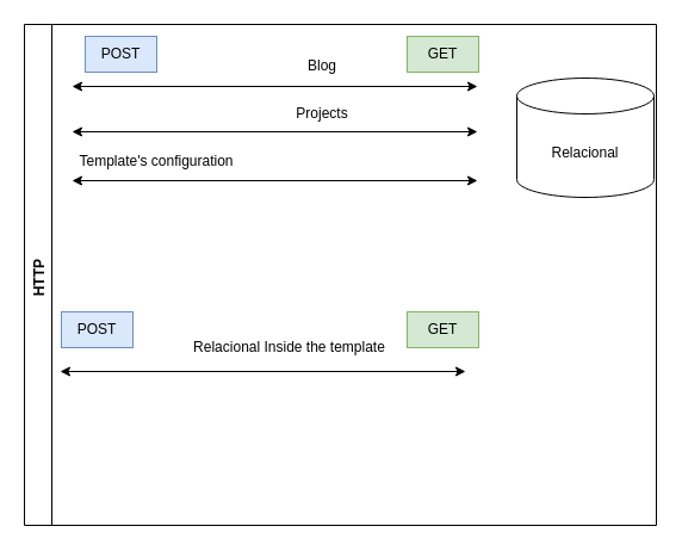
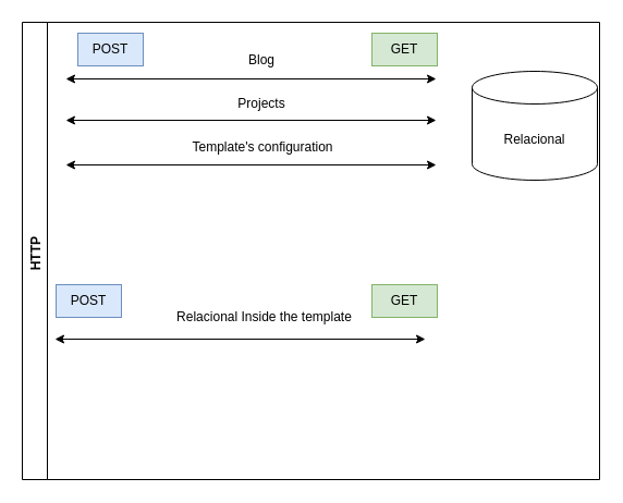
  <mxCell id="0" />
  <mxCell id="1" parent="0" />
  <mxCell id="2" value="HTTP " style="swimlane;horizontal=0;startSize=23;" vertex="1" parent="1"><mxGeometry x="20" y="20" width="530" height="420" as="geometry" /></mxCell>
  <mxCell id="3" value="" style="endArrow=classic;startArrow=classic;html=1;rounded=0;" edge="1" parent="2"><mxGeometry width="50" height="50" relative="1" as="geometry"><mxPoint x="40" y="52" as="sourcePoint" /><mxPoint x="380" y="52" as="targetPoint" /></mxGeometry></mxCell>
  <mxCell id="4" value="" style="endArrow=classic;startArrow=classic;html=1;rounded=0;" edge="1" parent="2"><mxGeometry width="50" height="50" relative="1" as="geometry"><mxPoint x="40" y="90" as="sourcePoint" /><mxPoint x="380" y="90" as="targetPoint" /></mxGeometry></mxCell>
  <mxCell id="5" value="" style="endArrow=classic;startArrow=classic;html=1;rounded=0;" edge="1" parent="2"><mxGeometry width="50" height="50" relative="1" as="geometry"><mxPoint x="40" y="131" as="sourcePoint" /><mxPoint x="380" y="131" as="targetPoint" /></mxGeometry></mxCell>
- <mxCell id="6" value="Blog" style="text;html=1;strokeColor=none;fillColor=none;align=center;verticalAlign=middle;whiteSpace=wrap;rounded=0;" vertex="1" parent="2"><mxGeometry x="220" y="20" width="60" height="30" as="geometry" /></mxCell>
- <mxCell id="7" value="Projects" style="text;html=1;strokeColor=none;fillColor=none;align=center;verticalAlign=middle;whiteSpace=wrap;rounded=0;" vertex="1" parent="2"><mxGeometry x="220" y="60" width="60" height="30" as="geometry" /></mxCell>
- <mxCell id="8" value="Template's configuration" style="text;html=1;strokeColor=none;fillColor=none;align=center;verticalAlign=middle;whiteSpace=wrap;rounded=0;" vertex="1" parent="2"><mxGeometry x="41" y="100" width="140" height="30" as="geometry" /></mxCell>
+ <mxCell id="6" value="Blog" style="text;html=1;strokeColor=none;fillColor=none;align=center;verticalAlign=middle;whiteSpace=wrap;rounded=0;" vertex="1" parent="2"><mxGeometry x="190" y="20" width="60" height="30" as="geometry" /></mxCell>
+ <mxCell id="7" value="Projects" style="text;html=1;strokeColor=none;fillColor=none;align=center;verticalAlign=middle;whiteSpace=wrap;rounded=0;" vertex="1" parent="2"><mxGeometry x="190" y="60" width="60" height="30" as="geometry" /></mxCell>
+ <mxCell id="8" value="Template's configuration" style="text;html=1;strokeColor=none;fillColor=none;align=center;verticalAlign=middle;whiteSpace=wrap;rounded=0;" vertex="1" parent="2"><mxGeometry x="151" y="100" width="140" height="30" as="geometry" /></mxCell>
  <mxCell id="9" value="" style="endArrow=classic;startArrow=classic;html=1;rounded=0;" edge="1" parent="2"><mxGeometry width="50" height="50" relative="1" as="geometry"><mxPoint x="30" y="291" as="sourcePoint" /><mxPoint x="370" y="291" as="targetPoint" /></mxGeometry></mxCell>
  <mxCell id="10" value="Relacional Inside the template" style="text;html=1;strokeColor=none;fillColor=none;align=center;verticalAlign=middle;whiteSpace=wrap;rounded=0;" vertex="1" parent="2"><mxGeometry x="130" y="256" width="185" height="30" as="geometry" /></mxCell>
  <mxCell id="11" value="Relacional" style="shape=cylinder3;whiteSpace=wrap;html=1;boundedLbl=1;backgroundOutline=1;size=15;" vertex="1" parent="2"><mxGeometry x="413" y="45" width="115" height="100" as="geometry" /></mxCell>
  <mxCell id="12" value="POST" style="text;html=1;strokeColor=#6c8ebf;fillColor=#dae8fc;align=center;verticalAlign=middle;whiteSpace=wrap;rounded=0;" vertex="1" parent="2"><mxGeometry x="51" y="10" width="60" height="30" as="geometry" /></mxCell>
  <mxCell id="13" value="POST" style="text;html=1;strokeColor=#6c8ebf;fillColor=#dae8fc;align=center;verticalAlign=middle;whiteSpace=wrap;rounded=0;" vertex="1" parent="2"><mxGeometry x="31" y="241" width="60" height="30" as="geometry" /></mxCell>
  <mxCell id="14" value="GET" style="text;html=1;strokeColor=#82b366;fillColor=#d5e8d4;align=center;verticalAlign=middle;whiteSpace=wrap;rounded=0;" vertex="1" parent="2"><mxGeometry x="321" y="241" width="60" height="30" as="geometry" /></mxCell>
  <mxCell id="15" value="GET" style="text;html=1;strokeColor=#82b366;fillColor=#d5e8d4;align=center;verticalAlign=middle;whiteSpace=wrap;rounded=0;" vertex="1" parent="2"><mxGeometry x="321" y="10" width="60" height="30" as="geometry" /></mxCell>
